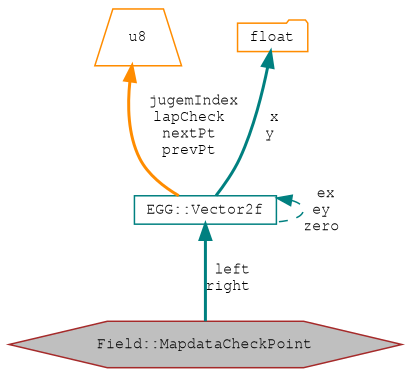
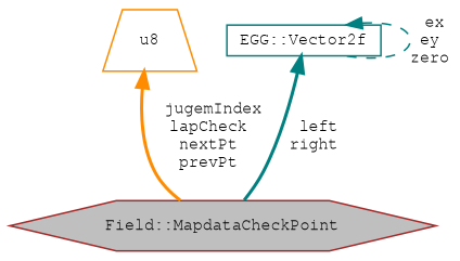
  digraph {
    node [color=darkorange fillcolor=white fontname=FreeMono fontsize=10 style=filled]
    edge [color=teal dir=back fontname=FreeMono fontsize=10 labelfontname=FreeMono labelfontsize=10 style=bold]
    n1 [color=brown fillcolor=grey75 fontcolor=black height=0.2 label="Field::MapdataCheckPoint" shape=hexagon width=0.4]
    n2 [height=0.2 label=u8 shape=trapezium width=0.4]
    n3 [color=teal height=0.2 label="EGG::Vector2f" shape=box width=0.4]
-   n4 [height=0.2 label=float shape=folder width=0.4]
-   n2 -> n3 [color=darkorange label=" jugemIndex\nlapCheck\nnextPt\nprevPt"]
+   n2 -> n1 [color=darkorange label=" jugemIndex\nlapCheck\nnextPt\nprevPt"]
    n3 -> n1 [label=" left\nright"]
    n3 -> n3 [label=" ex\ney\nzero" style=dashed]
-   n4 -> n3 [label=" x\ny"]
  }
